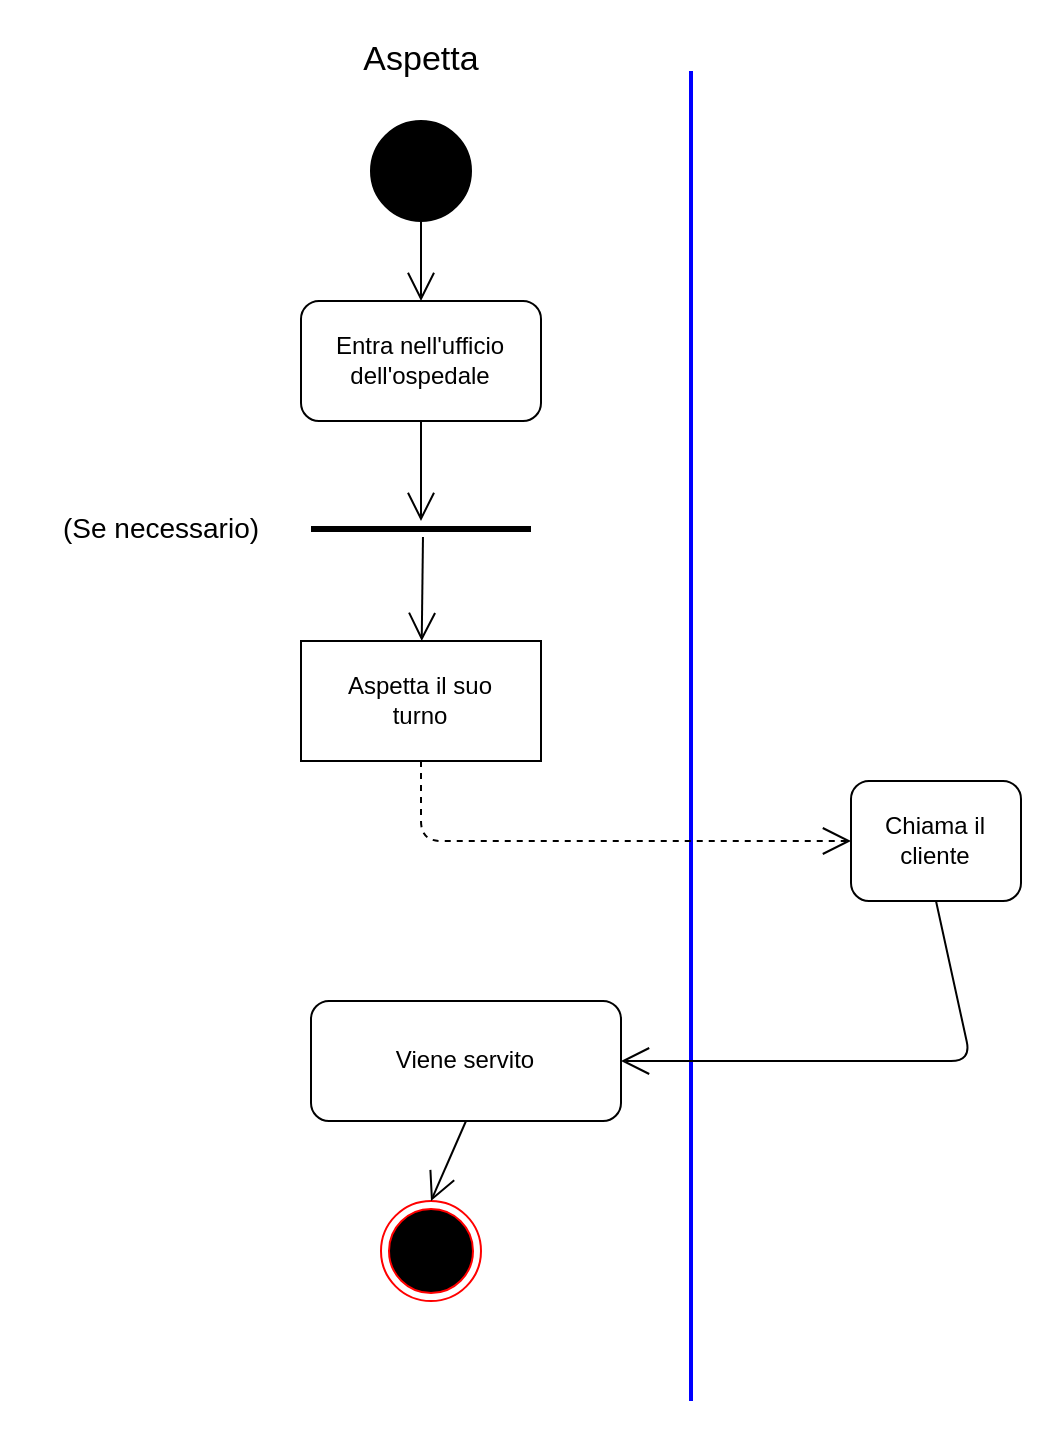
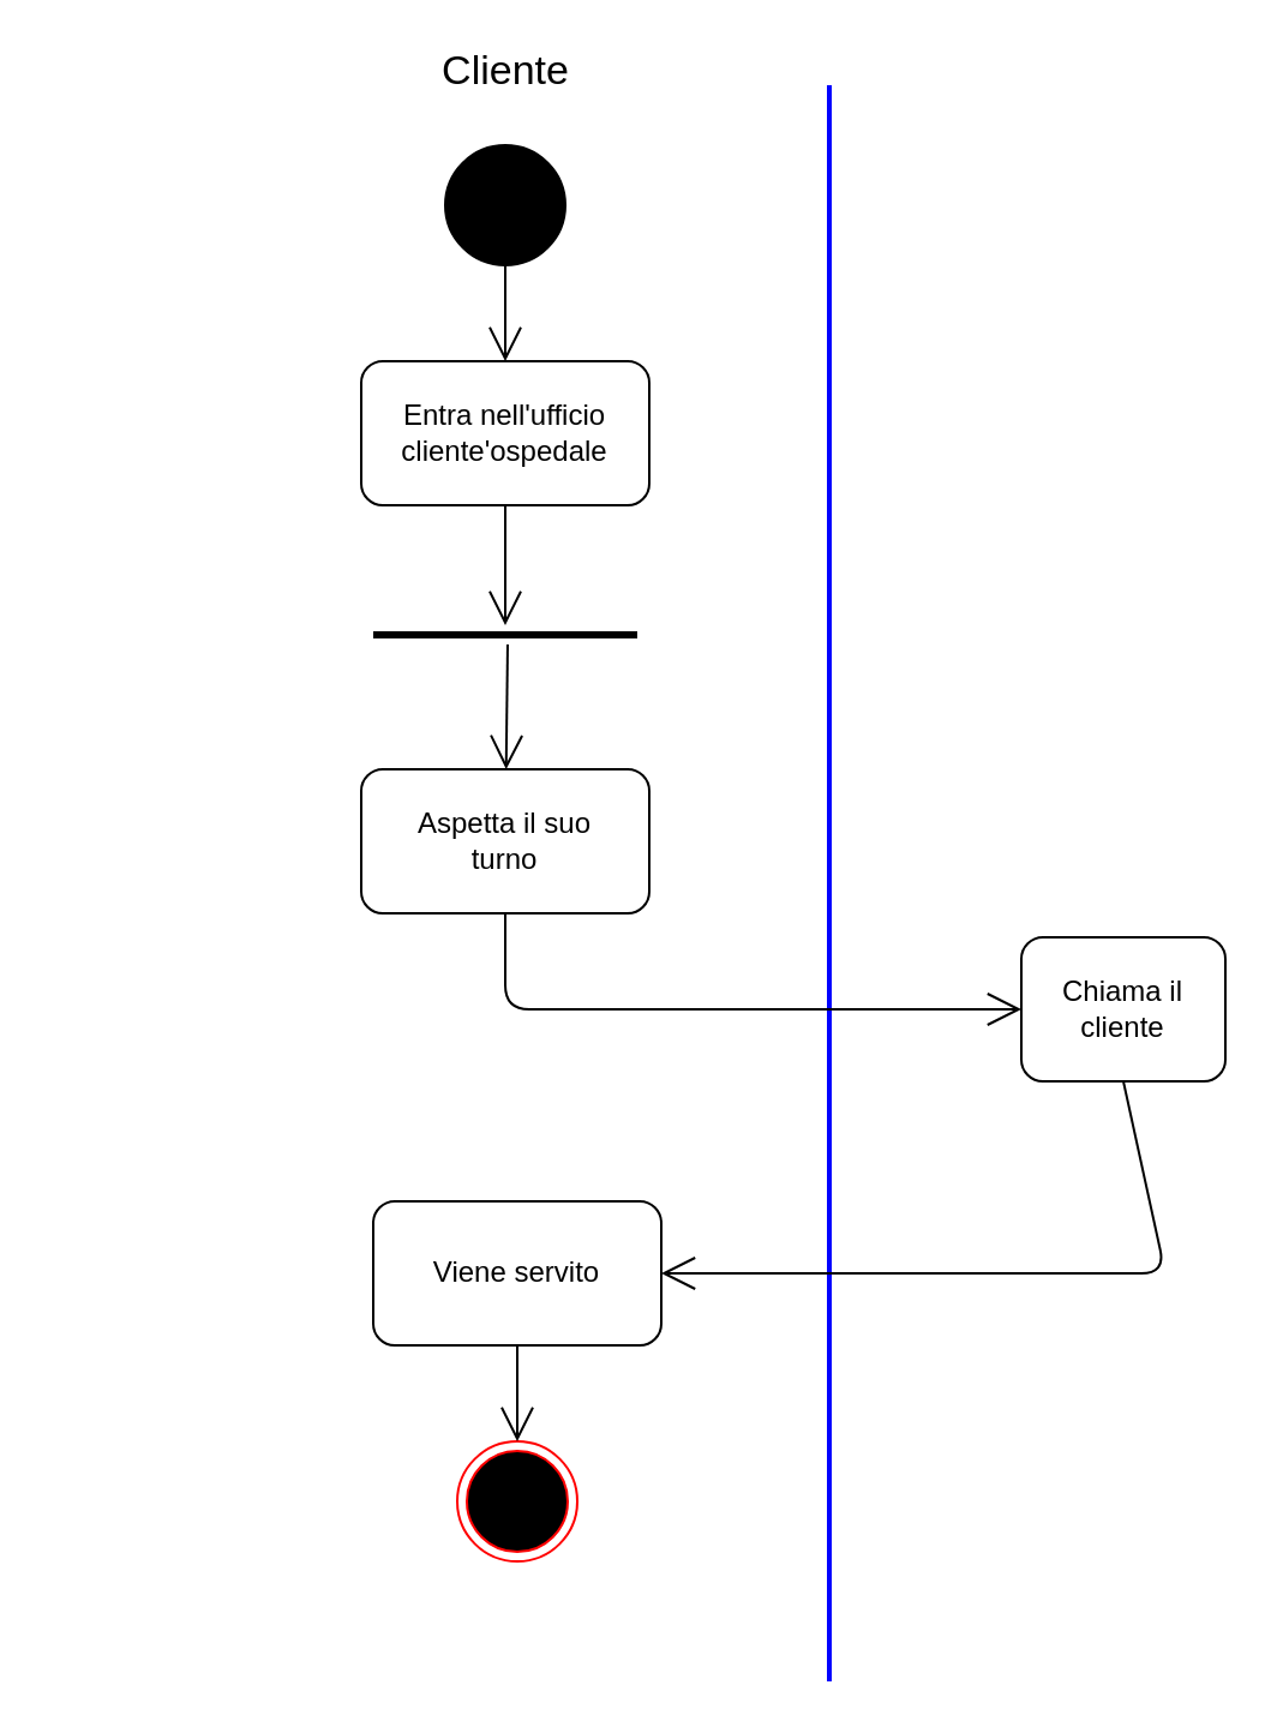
  <mxCell id="0" />
  <mxCell id="1" parent="0" />
  <mxCell id="2" value="" style="ellipse;whiteSpace=wrap;html=1;aspect=fixed;fillColor=#000000;" vertex="1" parent="1"><mxGeometry x="185" y="60" width="50" height="50" as="geometry" /></mxCell>
  <mxCell id="3" value="" style="endArrow=open;endFill=1;endSize=12;html=1;exitX=0.5;exitY=1;exitDx=0;exitDy=0;entryX=0.5;entryY=0;entryDx=0;entryDy=0;" edge="1" parent="1" source="2" target="5"><mxGeometry width="160" relative="1" as="geometry"><mxPoint x="455" y="240" as="sourcePoint" /><mxPoint x="209.09" y="185" as="targetPoint" /></mxGeometry></mxCell>
- <mxCell id="4" value="&lt;font style=&quot;font-size: 17px&quot;&gt;Aspetta&lt;/font&gt;" style="text;html=1;align=center;verticalAlign=middle;resizable=0;points=[];autosize=1;" vertex="1" parent="1"><mxGeometry x="175" y="20" width="70" height="20" as="geometry" /></mxCell>
- <mxCell id="5" value="Entra nell'ufficio dell'ospedale" style="rounded=1;whiteSpace=wrap;html=1;strokeWidth=1;fillColor=#FFFFFF;" vertex="1" parent="1"><mxGeometry x="150" y="150" width="120" height="60" as="geometry" /></mxCell>
- <mxCell id="6" value="Viene servito" style="rounded=1;whiteSpace=wrap;html=1;strokeWidth=1;fillColor=#FFFFFF;" vertex="1" parent="1"><mxGeometry x="155" y="500" width="155" height="60" as="geometry" /></mxCell>
+ <mxCell id="4" value="&lt;font style=&quot;font-size: 17px&quot;&gt;Cliente&lt;/font&gt;" style="text;html=1;align=center;verticalAlign=middle;resizable=0;points=[];autosize=1;" vertex="1" parent="1"><mxGeometry x="175" y="20" width="70" height="20" as="geometry" /></mxCell>
+ <mxCell id="5" value="Entra nell'ufficio cliente'ospedale" style="rounded=1;whiteSpace=wrap;html=1;strokeWidth=1;fillColor=#FFFFFF;" vertex="1" parent="1"><mxGeometry x="150" y="150" width="120" height="60" as="geometry" /></mxCell>
+ <mxCell id="6" value="Viene servito" style="rounded=1;whiteSpace=wrap;html=1;strokeWidth=1;fillColor=#FFFFFF;" vertex="1" parent="1"><mxGeometry x="155" y="500" width="120" height="60" as="geometry" /></mxCell>
  <mxCell id="7" value="" style="line;strokeWidth=3;fillColor=none;align=left;verticalAlign=middle;spacingTop=-1;spacingLeft=3;spacingRight=3;rotatable=0;labelPosition=right;points=[];portConstraint=eastwest;" vertex="1" parent="1"><mxGeometry x="155" y="260" width="110" height="8" as="geometry" /></mxCell>
  <mxCell id="8" value="" style="endArrow=open;endFill=1;endSize=12;html=1;exitX=0.5;exitY=1;exitDx=0;exitDy=0;" edge="1" parent="1" source="5" target="7"><mxGeometry width="160" relative="1" as="geometry"><mxPoint x="315" y="360" as="sourcePoint" /><mxPoint x="475" y="360" as="targetPoint" /></mxGeometry></mxCell>
  <mxCell id="9" value="" style="line;strokeWidth=2;direction=south;html=1;fillColor=#FFFFFF;strokeColor=#0000FF;" vertex="1" parent="1"><mxGeometry x="340" y="35" width="10" height="665" as="geometry" /></mxCell>
  <mxCell id="10" value="" style="ellipse;html=1;shape=endState;fillColor=#000000;strokeColor=#ff0000;" vertex="1" parent="1"><mxGeometry x="190" y="600" width="50" height="50" as="geometry" /></mxCell>
  <mxCell id="11" value="" style="endArrow=open;endFill=1;endSize=12;html=1;exitX=0.5;exitY=1;exitDx=0;exitDy=0;entryX=0.5;entryY=0;entryDx=0;entryDy=0;" edge="1" parent="1" source="6" target="10"><mxGeometry width="160" relative="1" as="geometry"><mxPoint x="210" y="550" as="sourcePoint" /><mxPoint x="370" y="550" as="targetPoint" /></mxGeometry></mxCell>
- <mxCell id="12" value="" style="endArrow=open;endFill=1;endSize=12;html=1;exitX=0.5;exitY=1;exitDx=0;exitDy=0;dashed=1;" edge="1" parent="1" source="15" target="13"><mxGeometry width="160" relative="1" as="geometry"><mxPoint x="731" y="189" as="sourcePoint" /><mxPoint x="646" y="309" as="targetPoint" /><Array as="points"><mxPoint x="210" y="420" /></Array></mxGeometry></mxCell>
+ <mxCell id="12" value="" style="endArrow=open;endFill=1;endSize=12;html=1;exitX=0.5;exitY=1;exitDx=0;exitDy=0;" edge="1" parent="1" source="15" target="13"><mxGeometry width="160" relative="1" as="geometry"><mxPoint x="731" y="189" as="sourcePoint" /><mxPoint x="646" y="309" as="targetPoint" /><Array as="points"><mxPoint x="210" y="420" /></Array></mxGeometry></mxCell>
  <mxCell id="13" value="&lt;div&gt;Chiama il &lt;br&gt;&lt;/div&gt;&lt;div&gt;cliente&lt;/div&gt;" style="rounded=1;whiteSpace=wrap;html=1;" vertex="1" parent="1"><mxGeometry x="425" y="390" width="85" height="60" as="geometry" /></mxCell>
  <mxCell id="14" value="" style="endArrow=open;endFill=1;endSize=12;html=1;exitX=0.509;exitY=1;exitDx=0;exitDy=0;exitPerimeter=0;" edge="1" parent="1" source="7" target="15"><mxGeometry width="160" relative="1" as="geometry"><mxPoint x="445" y="420" as="sourcePoint" /><mxPoint x="211" y="350" as="targetPoint" /></mxGeometry></mxCell>
- <mxCell id="15" value="&lt;div&gt;Aspetta il suo &lt;br&gt;&lt;/div&gt;&lt;div&gt;turno&lt;/div&gt;" style="whiteSpace=wrap;html=1;rounded=0;" vertex="1" parent="1"><mxGeometry x="150" y="320" width="120" height="60" as="geometry" /></mxCell>
- <mxCell id="16" value="&lt;font style=&quot;font-size: 14px&quot;&gt;(Se necessario)&lt;/font&gt;" style="text;html=1;align=center;verticalAlign=middle;resizable=0;points=[];autosize=1;" vertex="1" parent="1"><mxGeometry x="20" y="254" width="120" height="20" as="geometry" /></mxCell>
+ <mxCell id="15" value="&lt;div&gt;Aspetta il suo &lt;br&gt;&lt;/div&gt;&lt;div&gt;turno&lt;/div&gt;" style="rounded=1;whiteSpace=wrap;html=1;" vertex="1" parent="1"><mxGeometry x="150" y="320" width="120" height="60" as="geometry" /></mxCell>
  <mxCell id="17" value="" style="endArrow=open;endFill=1;endSize=12;html=1;exitX=0.5;exitY=1;exitDx=0;exitDy=0;entryX=1;entryY=0.5;entryDx=0;entryDy=0;" edge="1" parent="1" source="13" target="6"><mxGeometry width="160" relative="1" as="geometry"><mxPoint x="310" y="360" as="sourcePoint" /><mxPoint x="470" y="360" as="targetPoint" /><Array as="points"><mxPoint x="485" y="530" /></Array></mxGeometry></mxCell>
